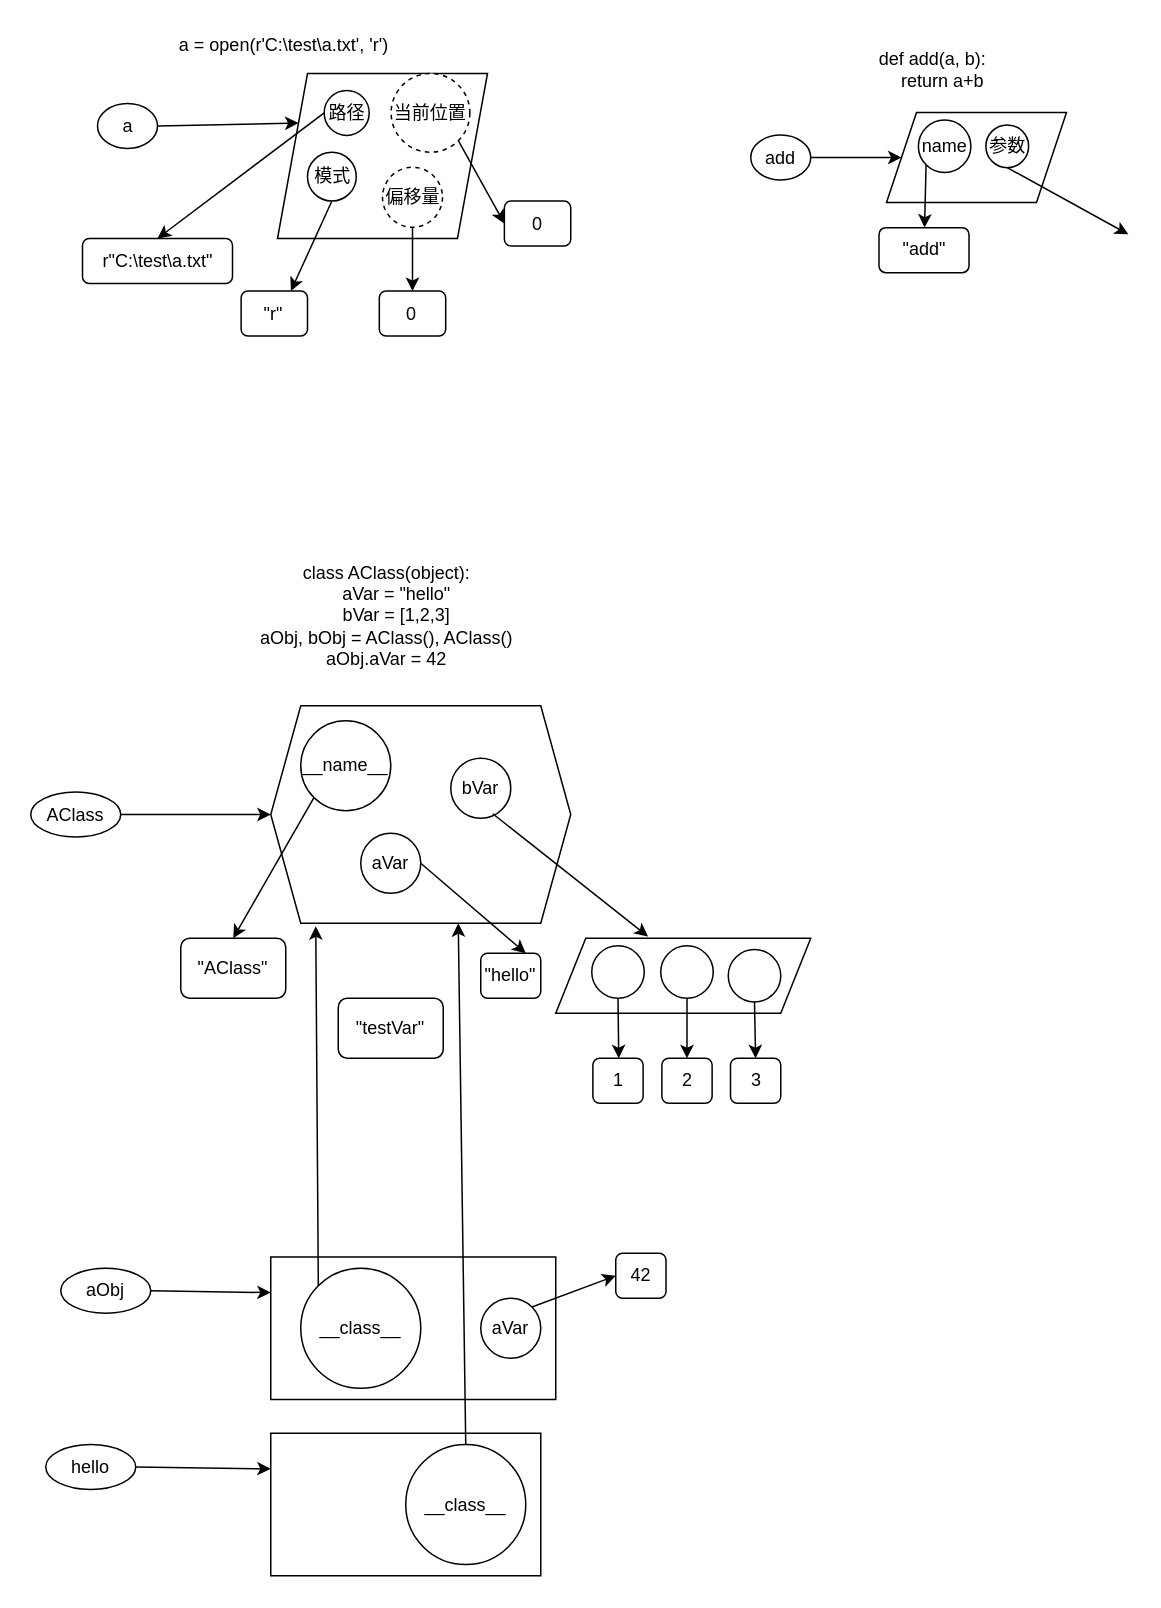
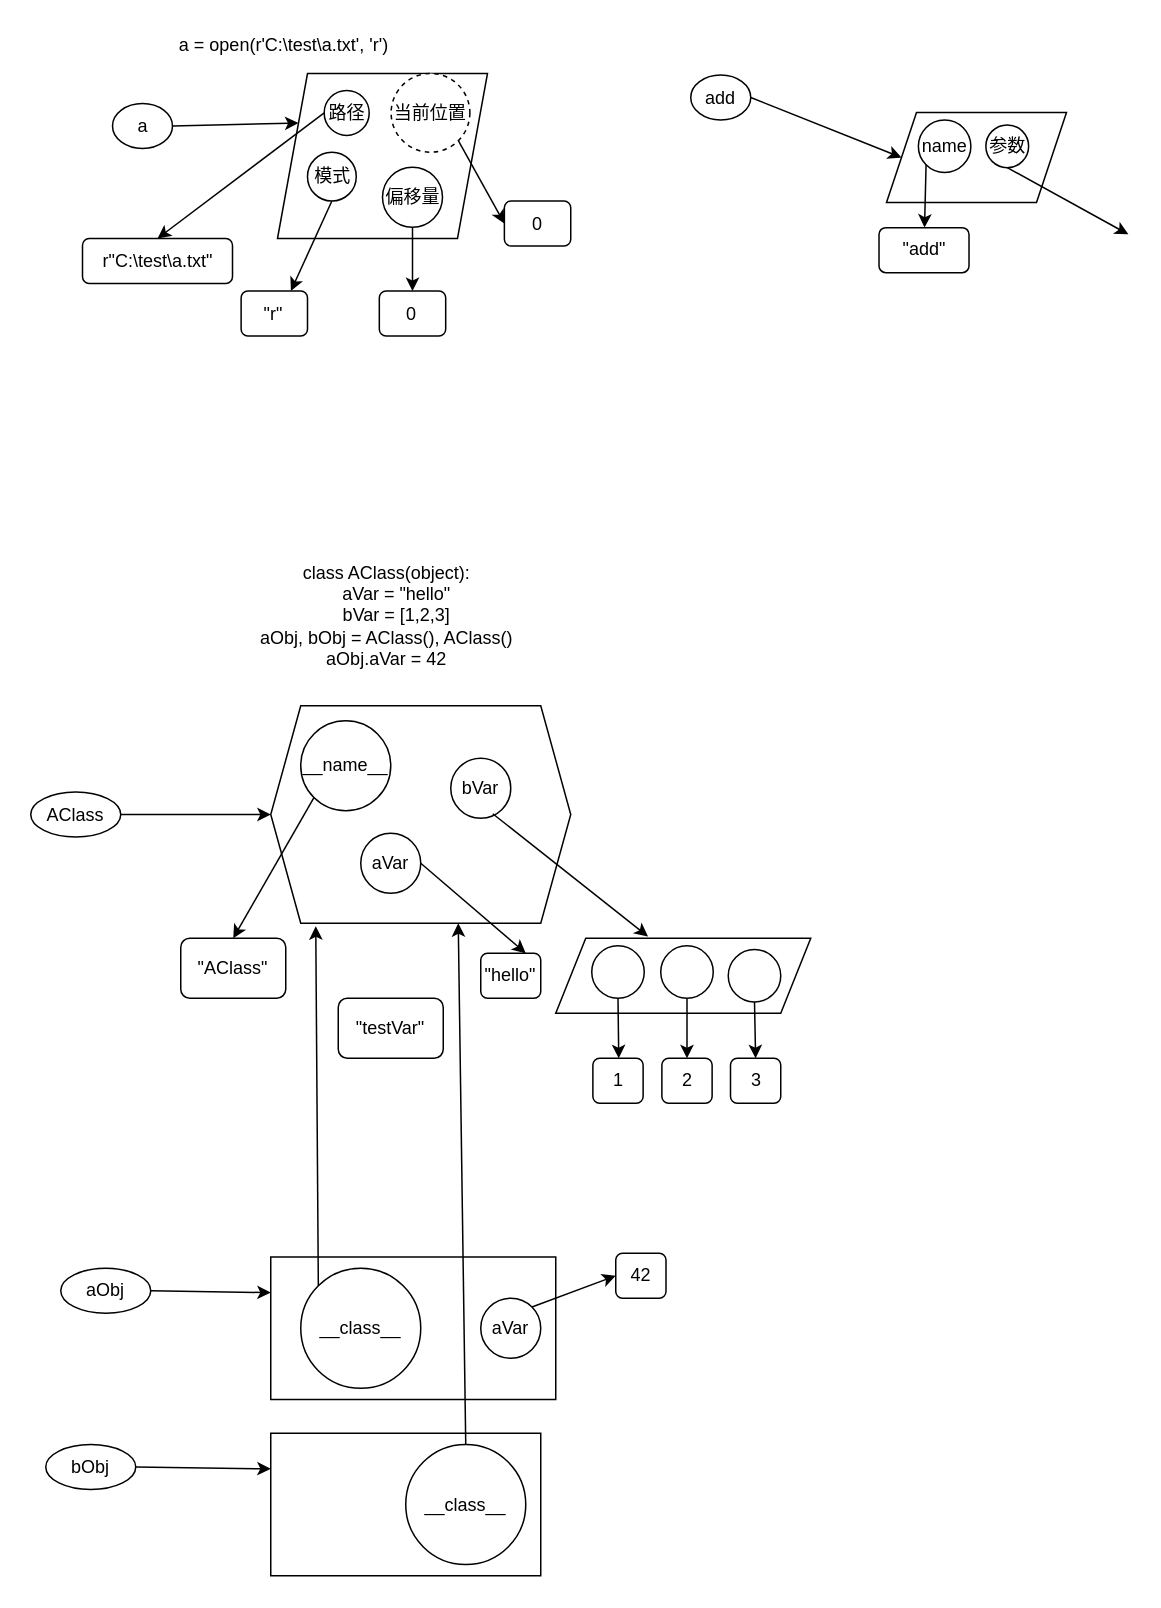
  <mxCell id="0" />
  <mxCell id="1" parent="0" />
  <mxCell id="2" value="AClass" style="ellipse;whiteSpace=wrap;html=1;" parent="1" vertex="1"><mxGeometry x="20" y="527.5" width="60" height="30" as="geometry" /></mxCell>
  <mxCell id="3" value="" style="shape=hexagon;perimeter=hexagonPerimeter2;whiteSpace=wrap;html=1;fixedSize=1;" parent="1" vertex="1"><mxGeometry x="180" y="470" width="200" height="145" as="geometry" /></mxCell>
  <mxCell id="4" value="__name__" style="ellipse;whiteSpace=wrap;html=1;aspect=fixed;" parent="1" vertex="1"><mxGeometry x="200" y="480" width="60" height="60" as="geometry" /></mxCell>
  <mxCell id="5" value="aVar" style="ellipse;whiteSpace=wrap;html=1;aspect=fixed;" parent="1" vertex="1"><mxGeometry x="240" y="555" width="40" height="40" as="geometry" /></mxCell>
  <mxCell id="6" value="bVar" style="ellipse;whiteSpace=wrap;html=1;aspect=fixed;" parent="1" vertex="1"><mxGeometry x="300" y="505" width="40" height="40" as="geometry" /></mxCell>
  <mxCell id="7" value="" style="endArrow=classic;html=1;exitX=1;exitY=0.5;exitDx=0;exitDy=0;entryX=0;entryY=0.5;entryDx=0;entryDy=0;" parent="1" source="2" target="3" edge="1"><mxGeometry width="50" height="50" relative="1" as="geometry"><mxPoint x="370" y="805" as="sourcePoint" /><mxPoint x="420" y="755" as="targetPoint" /></mxGeometry></mxCell>
  <mxCell id="8" value="&quot;AClass&quot;" style="rounded=1;whiteSpace=wrap;html=1;" parent="1" vertex="1"><mxGeometry x="120" y="625" width="70" height="40" as="geometry" /></mxCell>
  <mxCell id="9" value="" style="endArrow=classic;html=1;exitX=0;exitY=1;exitDx=0;exitDy=0;entryX=0.5;entryY=0;entryDx=0;entryDy=0;" parent="1" source="4" target="8" edge="1"><mxGeometry width="50" height="50" relative="1" as="geometry"><mxPoint x="370" y="805" as="sourcePoint" /><mxPoint x="150" y="595" as="targetPoint" /></mxGeometry></mxCell>
  <mxCell id="10" value="&quot;testVar&quot;" style="rounded=1;whiteSpace=wrap;html=1;" parent="1" vertex="1"><mxGeometry x="225" y="665" width="70" height="40" as="geometry" /></mxCell>
  <mxCell id="11" value="" style="endArrow=classic;html=1;exitX=1;exitY=0.5;exitDx=0;exitDy=0;entryX=0.75;entryY=0;entryDx=0;entryDy=0;" parent="1" source="5" target="36" edge="1"><mxGeometry width="50" height="50" relative="1" as="geometry"><mxPoint x="370" y="805" as="sourcePoint" /><mxPoint x="260" y="665" as="targetPoint" /></mxGeometry></mxCell>
  <mxCell id="12" value="" style="endArrow=classic;html=1;exitX=0.7;exitY=0.925;exitDx=0;exitDy=0;exitPerimeter=0;" parent="1" source="6" edge="1"><mxGeometry width="50" height="50" relative="1" as="geometry"><mxPoint x="370" y="805" as="sourcePoint" /><mxPoint x="431.531" y="623.823" as="targetPoint" /></mxGeometry></mxCell>
  <mxCell id="13" value="aObj" style="ellipse;whiteSpace=wrap;html=1;" parent="1" vertex="1"><mxGeometry x="40" y="845" width="60" height="30" as="geometry" /></mxCell>
- <mxCell id="14" value="hello" style="ellipse;whiteSpace=wrap;html=1;" parent="1" vertex="1"><mxGeometry x="30" y="962.5" width="60" height="30" as="geometry" /></mxCell>
+ <mxCell id="14" value="bObj" style="ellipse;whiteSpace=wrap;html=1;" parent="1" vertex="1"><mxGeometry x="30" y="962.5" width="60" height="30" as="geometry" /></mxCell>
  <mxCell id="15" value="" style="rounded=0;whiteSpace=wrap;html=1;" parent="1" vertex="1"><mxGeometry x="180" y="837.5" width="190" height="95" as="geometry" /></mxCell>
  <mxCell id="16" value="__class__" style="ellipse;whiteSpace=wrap;html=1;aspect=fixed;" parent="1" vertex="1"><mxGeometry x="200" y="845" width="80" height="80" as="geometry" /></mxCell>
  <mxCell id="17" value="" style="endArrow=classic;html=1;exitX=1;exitY=0.5;exitDx=0;exitDy=0;entryX=0;entryY=0.25;entryDx=0;entryDy=0;" parent="1" source="13" target="15" edge="1"><mxGeometry width="50" height="50" relative="1" as="geometry"><mxPoint x="370" y="795" as="sourcePoint" /><mxPoint x="420" y="745" as="targetPoint" /></mxGeometry></mxCell>
  <mxCell id="18" value="" style="rounded=0;whiteSpace=wrap;html=1;" parent="1" vertex="1"><mxGeometry x="180" y="955" width="180" height="95" as="geometry" /></mxCell>
  <mxCell id="19" value="__class__" style="ellipse;whiteSpace=wrap;html=1;aspect=fixed;" parent="1" vertex="1"><mxGeometry x="270" y="962.5" width="80" height="80" as="geometry" /></mxCell>
  <mxCell id="20" value="" style="endArrow=classic;html=1;exitX=1;exitY=0.5;exitDx=0;exitDy=0;entryX=0;entryY=0.25;entryDx=0;entryDy=0;" parent="1" source="14" target="18" edge="1"><mxGeometry width="50" height="50" relative="1" as="geometry"><mxPoint x="100" y="977.5" as="sourcePoint" /><mxPoint x="420" y="862.5" as="targetPoint" /></mxGeometry></mxCell>
  <mxCell id="21" value="" style="endArrow=classic;html=1;exitX=0;exitY=0;exitDx=0;exitDy=0;" parent="1" source="16" edge="1"><mxGeometry width="50" height="50" relative="1" as="geometry"><mxPoint x="240" y="855" as="sourcePoint" /><mxPoint x="210" y="617" as="targetPoint" /></mxGeometry></mxCell>
  <mxCell id="22" value="" style="endArrow=classic;html=1;exitX=0.5;exitY=0;exitDx=0;exitDy=0;entryX=0.625;entryY=1;entryDx=0;entryDy=0;" parent="1" source="19" target="3" edge="1"><mxGeometry width="50" height="50" relative="1" as="geometry"><mxPoint x="370" y="805" as="sourcePoint" /><mxPoint x="420" y="755" as="targetPoint" /></mxGeometry></mxCell>
  <mxCell id="23" value="" style="shape=parallelogram;perimeter=parallelogramPerimeter;whiteSpace=wrap;html=1;fixedSize=1;" parent="1" vertex="1"><mxGeometry x="370" y="625" width="170" height="50" as="geometry" /></mxCell>
  <mxCell id="24" value="" style="ellipse;whiteSpace=wrap;html=1;aspect=fixed;" parent="1" vertex="1"><mxGeometry x="440" y="630" width="35" height="35" as="geometry" /></mxCell>
  <mxCell id="25" value="" style="ellipse;whiteSpace=wrap;html=1;aspect=fixed;" parent="1" vertex="1"><mxGeometry x="394" y="630" width="35" height="35" as="geometry" /></mxCell>
  <mxCell id="26" value="" style="ellipse;whiteSpace=wrap;html=1;aspect=fixed;" parent="1" vertex="1"><mxGeometry x="485" y="632.5" width="35" height="35" as="geometry" /></mxCell>
  <mxCell id="27" value="" style="endArrow=classic;html=1;exitX=0.5;exitY=1;exitDx=0;exitDy=0;" parent="1" source="25" edge="1"><mxGeometry width="50" height="50" relative="1" as="geometry"><mxPoint x="370" y="785" as="sourcePoint" /><mxPoint x="412" y="705" as="targetPoint" /></mxGeometry></mxCell>
  <mxCell id="28" value="1" style="rounded=1;whiteSpace=wrap;html=1;" parent="1" vertex="1"><mxGeometry x="394.75" y="705" width="33.5" height="30" as="geometry" /></mxCell>
  <mxCell id="29" value="2" style="rounded=1;whiteSpace=wrap;html=1;" parent="1" vertex="1"><mxGeometry x="440.75" y="705" width="33.5" height="30" as="geometry" /></mxCell>
  <mxCell id="30" value="3" style="rounded=1;whiteSpace=wrap;html=1;" parent="1" vertex="1"><mxGeometry x="486.5" y="705" width="33.5" height="30" as="geometry" /></mxCell>
  <mxCell id="31" value="" style="endArrow=classic;html=1;exitX=0.5;exitY=1;exitDx=0;exitDy=0;entryX=0.5;entryY=0;entryDx=0;entryDy=0;entryPerimeter=0;" parent="1" source="24" target="29" edge="1"><mxGeometry width="50" height="50" relative="1" as="geometry"><mxPoint x="421.5" y="675" as="sourcePoint" /><mxPoint x="422" y="715" as="targetPoint" /></mxGeometry></mxCell>
  <mxCell id="32" value="" style="endArrow=classic;html=1;exitX=0.5;exitY=1;exitDx=0;exitDy=0;entryX=0.5;entryY=0;entryDx=0;entryDy=0;" parent="1" source="26" target="30" edge="1"><mxGeometry width="50" height="50" relative="1" as="geometry"><mxPoint x="467.5" y="675" as="sourcePoint" /><mxPoint x="467.5" y="715" as="targetPoint" /></mxGeometry></mxCell>
  <mxCell id="33" value="aVar" style="ellipse;whiteSpace=wrap;html=1;aspect=fixed;" parent="1" vertex="1"><mxGeometry x="320" y="865" width="40" height="40" as="geometry" /></mxCell>
  <mxCell id="34" value="42" style="rounded=1;whiteSpace=wrap;html=1;" parent="1" vertex="1"><mxGeometry x="410" y="835" width="33.5" height="30" as="geometry" /></mxCell>
  <mxCell id="35" value="" style="endArrow=classic;html=1;exitX=1;exitY=0;exitDx=0;exitDy=0;entryX=0;entryY=0.5;entryDx=0;entryDy=0;" parent="1" source="33" target="34" edge="1"><mxGeometry width="50" height="50" relative="1" as="geometry"><mxPoint x="370" y="775" as="sourcePoint" /><mxPoint x="420" y="725" as="targetPoint" /></mxGeometry></mxCell>
  <mxCell id="36" value="&quot;hello&quot;" style="rounded=1;whiteSpace=wrap;html=1;" parent="1" vertex="1"><mxGeometry x="320" y="635" width="40" height="30" as="geometry" /></mxCell>
- <mxCell id="37" value="a" style="ellipse;whiteSpace=wrap;html=1;" vertex="1" parent="1"><mxGeometry x="64.5" y="68.5" width="40" height="30" as="geometry" /></mxCell>
+ <mxCell id="37" value="a" style="ellipse;whiteSpace=wrap;html=1;" vertex="1" parent="1"><mxGeometry x="74.5" y="68.5" width="40" height="30" as="geometry" /></mxCell>
  <mxCell id="38" value="" style="shape=parallelogram;perimeter=parallelogramPerimeter;whiteSpace=wrap;html=1;fixedSize=1;" vertex="1" parent="1"><mxGeometry x="184.5" y="48.5" width="140" height="110" as="geometry" /></mxCell>
  <mxCell id="39" value="路径" style="ellipse;whiteSpace=wrap;html=1;aspect=fixed;" vertex="1" parent="1"><mxGeometry x="215.63" y="59.75" width="30" height="30" as="geometry" /></mxCell>
  <mxCell id="40" value="当前位置" style="ellipse;whiteSpace=wrap;html=1;aspect=fixed;dashed=1;" vertex="1" parent="1"><mxGeometry x="260.25" y="48.5" width="52.5" height="52.5" as="geometry" /></mxCell>
  <mxCell id="41" value="模式" style="ellipse;whiteSpace=wrap;html=1;aspect=fixed;" vertex="1" parent="1"><mxGeometry x="204.5" y="101" width="32.5" height="32.5" as="geometry" /></mxCell>
- <mxCell id="42" value="偏移量" style="ellipse;whiteSpace=wrap;html=1;aspect=fixed;dashed=1;" vertex="1" parent="1"><mxGeometry x="254.5" y="111" width="40" height="40" as="geometry" /></mxCell>
+ <mxCell id="42" value="偏移量" style="ellipse;whiteSpace=wrap;html=1;aspect=fixed;" vertex="1" parent="1"><mxGeometry x="254.5" y="111" width="40" height="40" as="geometry" /></mxCell>
  <mxCell id="43" value="r&quot;C:\test\a.txt&quot;" style="rounded=1;whiteSpace=wrap;html=1;" vertex="1" parent="1"><mxGeometry x="54.5" y="158.5" width="100" height="30" as="geometry" /></mxCell>
  <mxCell id="44" value="" style="endArrow=classic;html=1;exitX=0;exitY=0.5;exitDx=0;exitDy=0;entryX=0.5;entryY=0;entryDx=0;entryDy=0;" edge="1" parent="1" source="39" target="43"><mxGeometry width="50" height="50" relative="1" as="geometry"><mxPoint x="44.5" y="178.5" as="sourcePoint" /><mxPoint x="94.5" y="128.5" as="targetPoint" /></mxGeometry></mxCell>
  <mxCell id="45" value="&quot;r&quot;" style="rounded=1;whiteSpace=wrap;html=1;" vertex="1" parent="1"><mxGeometry x="160.25" y="193.5" width="44.25" height="30" as="geometry" /></mxCell>
  <mxCell id="46" value="" style="endArrow=classic;html=1;exitX=0.5;exitY=1;exitDx=0;exitDy=0;entryX=0.75;entryY=0;entryDx=0;entryDy=0;" edge="1" parent="1" source="41" target="45"><mxGeometry width="50" height="50" relative="1" as="geometry"><mxPoint x="44.5" y="168.5" as="sourcePoint" /><mxPoint x="94.5" y="118.5" as="targetPoint" /></mxGeometry></mxCell>
  <mxCell id="47" value="0" style="rounded=1;whiteSpace=wrap;html=1;" vertex="1" parent="1"><mxGeometry x="252.38" y="193.5" width="44.25" height="30" as="geometry" /></mxCell>
  <mxCell id="48" value="" style="endArrow=classic;html=1;exitX=0.5;exitY=1;exitDx=0;exitDy=0;entryX=0.5;entryY=0;entryDx=0;entryDy=0;" edge="1" parent="1" source="42" target="47"><mxGeometry width="50" height="50" relative="1" as="geometry"><mxPoint x="44.5" y="158.5" as="sourcePoint" /><mxPoint x="94.5" y="108.5" as="targetPoint" /></mxGeometry></mxCell>
  <mxCell id="49" value="0" style="rounded=1;whiteSpace=wrap;html=1;" vertex="1" parent="1"><mxGeometry x="335.75" y="133.5" width="44.25" height="30" as="geometry" /></mxCell>
  <mxCell id="50" value="" style="endArrow=classic;html=1;exitX=1;exitY=1;exitDx=0;exitDy=0;entryX=0;entryY=0.5;entryDx=0;entryDy=0;" edge="1" parent="1" source="40" target="49"><mxGeometry width="50" height="50" relative="1" as="geometry"><mxPoint x="44.5" y="138.5" as="sourcePoint" /><mxPoint x="94.5" y="88.5" as="targetPoint" /></mxGeometry></mxCell>
  <mxCell id="51" value="" style="endArrow=classic;html=1;exitX=1;exitY=0.5;exitDx=0;exitDy=0;entryX=0;entryY=0.25;entryDx=0;entryDy=0;" edge="1" parent="1" source="37" target="38"><mxGeometry width="50" height="50" relative="1" as="geometry"><mxPoint x="44.5" y="318.5" as="sourcePoint" /><mxPoint x="94.5" y="268.5" as="targetPoint" /></mxGeometry></mxCell>
  <mxCell id="52" value="a = open(r'C:\test\a.txt', 'r')" style="text;html=1;strokeColor=none;fillColor=none;align=center;verticalAlign=middle;whiteSpace=wrap;rounded=0;" vertex="1" parent="1"><mxGeometry x="104.5" y="20" width="167.5" height="20" as="geometry" /></mxCell>
  <mxCell id="53" value="class AClass(object):&lt;br&gt;&amp;nbsp; &amp;nbsp; aVar = &quot;hello&quot;&lt;br&gt;&amp;nbsp; &amp;nbsp; bVar = [1,2,3]&lt;br&gt;aObj, bObj = AClass(), AClass()&lt;br&gt;aObj.aVar = 42" style="text;html=1;strokeColor=none;fillColor=none;align=center;verticalAlign=middle;whiteSpace=wrap;rounded=0;" vertex="1" parent="1"><mxGeometry x="135" y="370" width="245" height="80" as="geometry" /></mxCell>
- <mxCell id="54" value="add" style="ellipse;whiteSpace=wrap;html=1;" vertex="1" parent="1"><mxGeometry x="500" y="89.5" width="40" height="30" as="geometry" /></mxCell>
+ <mxCell id="54" value="add" style="ellipse;whiteSpace=wrap;html=1;" vertex="1" parent="1"><mxGeometry x="460" y="49.5" width="40" height="30" as="geometry" /></mxCell>
  <mxCell id="55" value="" style="shape=parallelogram;perimeter=parallelogramPerimeter;whiteSpace=wrap;html=1;fixedSize=1;" vertex="1" parent="1"><mxGeometry x="590.5" y="74.5" width="120" height="60" as="geometry" /></mxCell>
  <mxCell id="56" value="name" style="ellipse;whiteSpace=wrap;html=1;aspect=fixed;" vertex="1" parent="1"><mxGeometry x="611.75" y="79.5" width="35" height="35" as="geometry" /></mxCell>
  <mxCell id="57" value="参数" style="ellipse;whiteSpace=wrap;html=1;aspect=fixed;" vertex="1" parent="1"><mxGeometry x="656.75" y="82.75" width="28.5" height="28.5" as="geometry" /></mxCell>
  <mxCell id="58" value="" style="endArrow=classic;html=1;exitX=1;exitY=0.5;exitDx=0;exitDy=0;entryX=0;entryY=0.5;entryDx=0;entryDy=0;" edge="1" parent="1" source="54" target="55"><mxGeometry width="50" height="50" relative="1" as="geometry"><mxPoint x="361.75" y="215.75" as="sourcePoint" /><mxPoint x="411.75" y="165.75" as="targetPoint" /></mxGeometry></mxCell>
  <mxCell id="59" value="" style="endArrow=classic;html=1;exitX=0;exitY=1;exitDx=0;exitDy=0;" edge="1" parent="1" source="56" target="60"><mxGeometry width="50" height="50" relative="1" as="geometry"><mxPoint x="361.75" y="215.75" as="sourcePoint" /><mxPoint x="411.75" y="165.75" as="targetPoint" /></mxGeometry></mxCell>
  <mxCell id="60" value="&quot;add&quot;" style="rounded=1;whiteSpace=wrap;html=1;" vertex="1" parent="1"><mxGeometry x="585.51" y="151.25" width="60" height="30" as="geometry" /></mxCell>
  <mxCell id="61" value="" style="endArrow=classic;html=1;exitX=0.5;exitY=1;exitDx=0;exitDy=0;" edge="1" parent="1" source="57"><mxGeometry width="50" height="50" relative="1" as="geometry"><mxPoint x="361.75" y="205.75" as="sourcePoint" /><mxPoint x="751.75" y="155.75" as="targetPoint" /></mxGeometry></mxCell>
- <mxCell id="62" value="def add(a, b):&lt;br&gt;&amp;nbsp; &amp;nbsp; return a+b" style="text;html=1;strokeColor=none;fillColor=none;align=center;verticalAlign=middle;whiteSpace=wrap;rounded=0;" vertex="1" parent="1"><mxGeometry x="570.66" y="25.75" width="101.09" height="40" as="geometry" /></mxCell>
